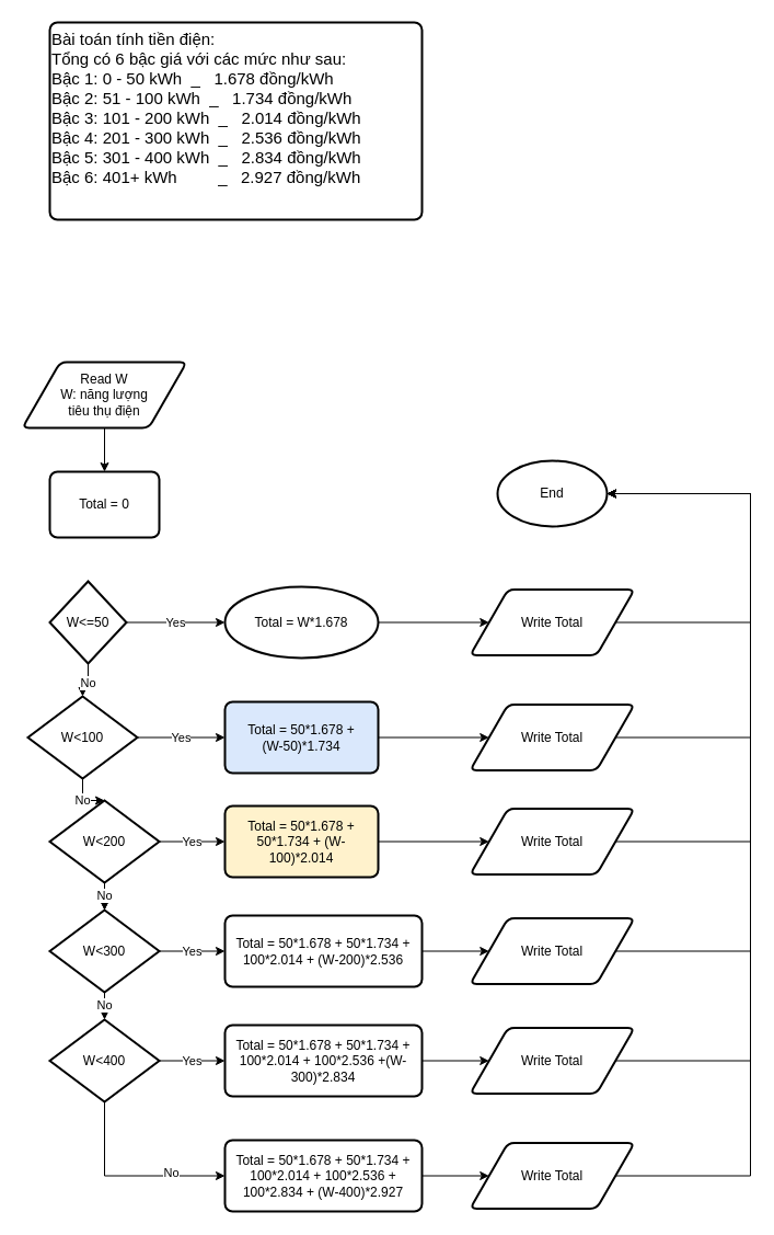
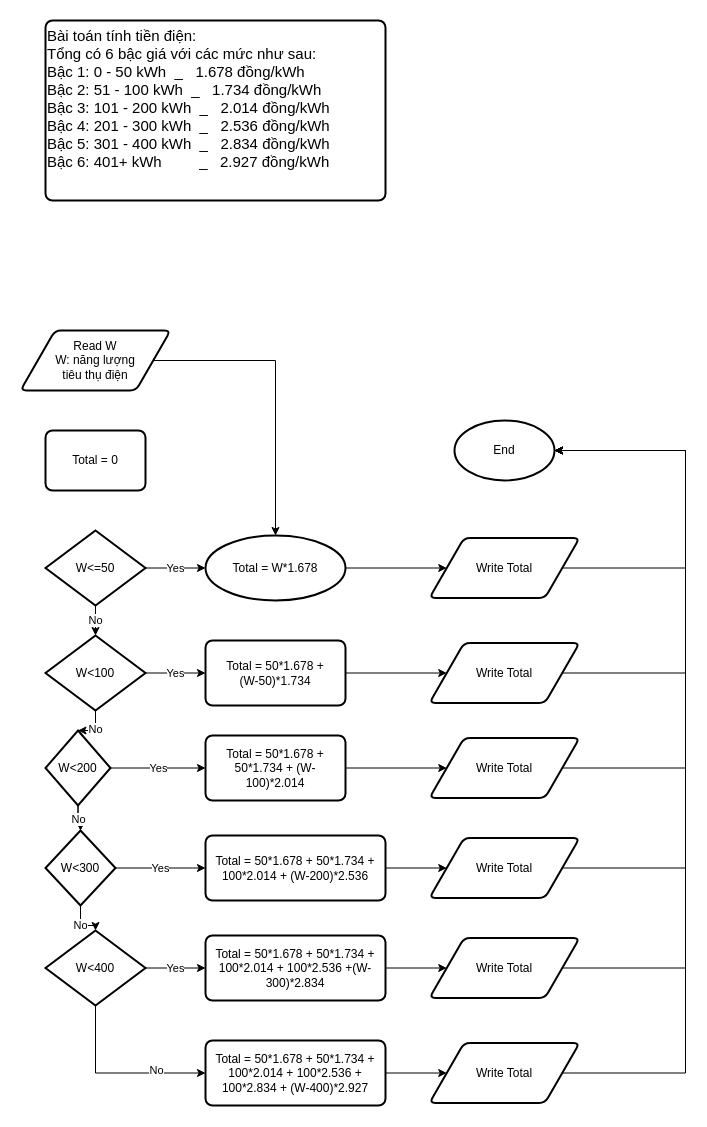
  <mxCell id="0" />
  <mxCell id="1" parent="0" />
  <mxCell id="2" value="Bài toán tính tiền điện:&amp;nbsp;&lt;br style=&quot;font-size: 15px;&quot;&gt;Tổng có 6 bậc giá với các mức như sau:&lt;br style=&quot;font-size: 15px;&quot;&gt;Bậc 1: 0 - 50 kWh&amp;nbsp; _&amp;nbsp; &amp;nbsp;1.678 đồng/kWh&lt;br&gt;Bậc 2: 51 - 100 kWh&amp;nbsp; _&amp;nbsp; &amp;nbsp;1.734 đồng/kWh&lt;br&gt;Bậc 3: 101 - 200 kWh&amp;nbsp; _&amp;nbsp; &amp;nbsp;2.014 đồng/kWh&lt;br&gt;Bậc 4: 201 - 300 kWh&amp;nbsp; _&amp;nbsp; &amp;nbsp;2.536 đồng/kWh&lt;br&gt;Bậc 5: 301 - 400 kWh&amp;nbsp; _&amp;nbsp; &amp;nbsp;2.834 đồng/kWh&lt;br&gt;Bậc 6: 401+ kWh&amp;nbsp; &amp;nbsp; &amp;nbsp; &amp;nbsp; &amp;nbsp;_&amp;nbsp; &amp;nbsp;2.927 đồng/kWh" style="rounded=1;whiteSpace=wrap;html=1;absoluteArcSize=1;arcSize=14;strokeWidth=2;horizontal=1;verticalAlign=top;align=left;fontSize=15;" vertex="1" parent="1"><mxGeometry x="45" y="20" width="340" height="180" as="geometry" /></mxCell>
- <mxCell id="3" style="edgeStyle=orthogonalEdgeStyle;rounded=0;orthogonalLoop=1;jettySize=auto;html=1;entryX=0.5;entryY=0;entryDx=0;entryDy=0;" edge="1" parent="1" source="4" target="5"><mxGeometry relative="1" as="geometry" /></mxCell>
+ <mxCell id="3" style="edgeStyle=orthogonalEdgeStyle;rounded=0;orthogonalLoop=1;jettySize=auto;html=1;" edge="1" parent="1" source="4" target="10"><mxGeometry relative="1" as="geometry" /></mxCell>
  <mxCell id="4" value="Read W&lt;br&gt;W: năng lượng &lt;br&gt;tiêu thụ điện" style="shape=parallelogram;html=1;strokeWidth=2;perimeter=parallelogramPerimeter;whiteSpace=wrap;rounded=1;arcSize=12;size=0.23;" vertex="1" parent="1"><mxGeometry x="20" y="330" width="150" height="60" as="geometry" /></mxCell>
  <mxCell id="5" value="Total = 0" style="rounded=1;whiteSpace=wrap;html=1;absoluteArcSize=1;arcSize=14;strokeWidth=2;" vertex="1" parent="1"><mxGeometry x="45" y="430" width="100" height="60" as="geometry" /></mxCell>
  <mxCell id="6" value="Yes" style="edgeStyle=orthogonalEdgeStyle;rounded=0;orthogonalLoop=1;jettySize=auto;html=1;" edge="1" parent="1" source="8" target="10"><mxGeometry relative="1" as="geometry" /></mxCell>
  <mxCell id="7" value="No" style="edgeStyle=orthogonalEdgeStyle;rounded=0;orthogonalLoop=1;jettySize=auto;html=1;entryX=0.5;entryY=0;entryDx=0;entryDy=0;entryPerimeter=0;" edge="1" parent="1" source="8" target="15"><mxGeometry relative="1" as="geometry" /></mxCell>
- <mxCell id="8" value="W&amp;lt;=50" style="strokeWidth=2;html=1;shape=mxgraph.flowchart.decision;whiteSpace=wrap;" vertex="1" parent="1"><mxGeometry x="45" y="530" width="70" height="75" as="geometry" /></mxCell>
+ <mxCell id="8" value="W&amp;lt;=50" style="strokeWidth=2;html=1;shape=mxgraph.flowchart.decision;whiteSpace=wrap;" vertex="1" parent="1"><mxGeometry x="45" y="530" width="100" height="75" as="geometry" /></mxCell>
  <mxCell id="9" style="edgeStyle=orthogonalEdgeStyle;rounded=0;orthogonalLoop=1;jettySize=auto;html=1;entryX=0;entryY=0.5;entryDx=0;entryDy=0;" edge="1" parent="1" source="10" target="12"><mxGeometry relative="1" as="geometry" /></mxCell>
  <mxCell id="10" value="Total = W*1.678" style="ellipse;whiteSpace=wrap;html=1;absoluteArcSize=1;arcSize=14;strokeWidth=2;" vertex="1" parent="1"><mxGeometry x="205" y="535" width="140" height="65" as="geometry" /></mxCell>
  <mxCell id="11" style="edgeStyle=orthogonalEdgeStyle;rounded=0;orthogonalLoop=1;jettySize=auto;html=1;entryX=1;entryY=0.5;entryDx=0;entryDy=0;entryPerimeter=0;" edge="1" parent="1" source="12" target="46"><mxGeometry relative="1" as="geometry"><Array as="points"><mxPoint x="685" y="568" /><mxPoint x="685" y="450" /></Array></mxGeometry></mxCell>
  <mxCell id="12" value="Write Total" style="shape=parallelogram;html=1;strokeWidth=2;perimeter=parallelogramPerimeter;whiteSpace=wrap;rounded=1;arcSize=12;size=0.23;" vertex="1" parent="1"><mxGeometry x="429" y="537.5" width="150" height="60" as="geometry" /></mxCell>
  <mxCell id="13" value="Yes" style="edgeStyle=orthogonalEdgeStyle;rounded=0;orthogonalLoop=1;jettySize=auto;html=1;" edge="1" parent="1" source="15" target="17"><mxGeometry relative="1" as="geometry" /></mxCell>
  <mxCell id="14" value="No" style="edgeStyle=orthogonalEdgeStyle;rounded=0;orthogonalLoop=1;jettySize=auto;html=1;" edge="1" parent="1" source="15" target="23"><mxGeometry relative="1" as="geometry" /></mxCell>
- <mxCell id="15" value="W&amp;lt;100" style="strokeWidth=2;html=1;shape=mxgraph.flowchart.decision;whiteSpace=wrap;" vertex="1" parent="1"><mxGeometry x="25" y="635" width="100" height="75" as="geometry" /></mxCell>
+ <mxCell id="15" value="W&amp;lt;100" style="strokeWidth=2;html=1;shape=mxgraph.flowchart.decision;whiteSpace=wrap;" vertex="1" parent="1"><mxGeometry x="45" y="635" width="100" height="75" as="geometry" /></mxCell>
  <mxCell id="16" style="edgeStyle=orthogonalEdgeStyle;rounded=0;orthogonalLoop=1;jettySize=auto;html=1;entryX=0;entryY=0.5;entryDx=0;entryDy=0;" edge="1" parent="1" source="17" target="19"><mxGeometry relative="1" as="geometry" /></mxCell>
- <mxCell id="17" value="Total = 50*1.678 + &lt;br&gt;(W-50)*1.734" style="rounded=1;whiteSpace=wrap;html=1;absoluteArcSize=1;arcSize=14;strokeWidth=2;fillColor=#dae8fc;" vertex="1" parent="1"><mxGeometry x="205" y="640" width="140" height="65" as="geometry" /></mxCell>
+ <mxCell id="17" value="Total = 50*1.678 + &lt;br&gt;(W-50)*1.734" style="rounded=1;whiteSpace=wrap;html=1;absoluteArcSize=1;arcSize=14;strokeWidth=2;" vertex="1" parent="1"><mxGeometry x="205" y="640" width="140" height="65" as="geometry" /></mxCell>
  <mxCell id="18" style="edgeStyle=orthogonalEdgeStyle;rounded=0;orthogonalLoop=1;jettySize=auto;html=1;entryX=1;entryY=0.5;entryDx=0;entryDy=0;entryPerimeter=0;" edge="1" parent="1" source="19" target="46"><mxGeometry relative="1" as="geometry"><Array as="points"><mxPoint x="685" y="673" /><mxPoint x="685" y="450" /></Array></mxGeometry></mxCell>
  <mxCell id="19" value="Write Total" style="shape=parallelogram;html=1;strokeWidth=2;perimeter=parallelogramPerimeter;whiteSpace=wrap;rounded=1;arcSize=12;size=0.23;" vertex="1" parent="1"><mxGeometry x="429" y="642.5" width="150" height="60" as="geometry" /></mxCell>
  <mxCell id="20" value="Yes" style="edgeStyle=orthogonalEdgeStyle;rounded=0;orthogonalLoop=1;jettySize=auto;html=1;" edge="1" parent="1" source="23" target="25"><mxGeometry relative="1" as="geometry" /></mxCell>
  <mxCell id="21" value="" style="edgeStyle=orthogonalEdgeStyle;rounded=0;orthogonalLoop=1;jettySize=auto;html=1;" edge="1" parent="1" source="23" target="30"><mxGeometry relative="1" as="geometry" /></mxCell>
  <mxCell id="22" value="No" style="edgeStyle=orthogonalEdgeStyle;rounded=0;orthogonalLoop=1;jettySize=auto;html=1;" edge="1" parent="1" source="23" target="30"><mxGeometry relative="1" as="geometry" /></mxCell>
- <mxCell id="23" value="W&amp;lt;200" style="strokeWidth=2;html=1;shape=mxgraph.flowchart.decision;whiteSpace=wrap;" vertex="1" parent="1"><mxGeometry x="45" y="730" width="100" height="75" as="geometry" /></mxCell>
+ <mxCell id="23" value="W&amp;lt;200" style="strokeWidth=2;html=1;shape=mxgraph.flowchart.decision;whiteSpace=wrap;" vertex="1" parent="1"><mxGeometry x="45" y="730" width="65" height="75" as="geometry" /></mxCell>
  <mxCell id="24" style="edgeStyle=orthogonalEdgeStyle;rounded=0;orthogonalLoop=1;jettySize=auto;html=1;entryX=0;entryY=0.5;entryDx=0;entryDy=0;" edge="1" parent="1" source="25" target="27"><mxGeometry relative="1" as="geometry" /></mxCell>
- <mxCell id="25" value="Total = 50*1.678 + 50*1.734 + (W-100)*2.014" style="rounded=1;whiteSpace=wrap;html=1;absoluteArcSize=1;arcSize=14;strokeWidth=2;fillColor=#fff2cc;" vertex="1" parent="1"><mxGeometry x="205" y="735" width="140" height="65" as="geometry" /></mxCell>
+ <mxCell id="25" value="Total = 50*1.678 + 50*1.734 + (W-100)*2.014" style="rounded=1;whiteSpace=wrap;html=1;absoluteArcSize=1;arcSize=14;strokeWidth=2;" vertex="1" parent="1"><mxGeometry x="205" y="735" width="140" height="65" as="geometry" /></mxCell>
  <mxCell id="26" style="edgeStyle=orthogonalEdgeStyle;rounded=0;orthogonalLoop=1;jettySize=auto;html=1;entryX=1;entryY=0.5;entryDx=0;entryDy=0;entryPerimeter=0;" edge="1" parent="1" source="27" target="46"><mxGeometry relative="1" as="geometry"><Array as="points"><mxPoint x="685" y="768" /><mxPoint x="685" y="450" /></Array></mxGeometry></mxCell>
  <mxCell id="27" value="Write Total" style="shape=parallelogram;html=1;strokeWidth=2;perimeter=parallelogramPerimeter;whiteSpace=wrap;rounded=1;arcSize=12;size=0.23;" vertex="1" parent="1"><mxGeometry x="429" y="737.5" width="150" height="60" as="geometry" /></mxCell>
  <mxCell id="28" value="Yes" style="edgeStyle=orthogonalEdgeStyle;rounded=0;orthogonalLoop=1;jettySize=auto;html=1;" edge="1" parent="1" source="30" target="32"><mxGeometry relative="1" as="geometry" /></mxCell>
  <mxCell id="29" value="No" style="edgeStyle=orthogonalEdgeStyle;rounded=0;orthogonalLoop=1;jettySize=auto;html=1;" edge="1" parent="1" source="30" target="37"><mxGeometry relative="1" as="geometry" /></mxCell>
- <mxCell id="30" value="W&amp;lt;300" style="strokeWidth=2;html=1;shape=mxgraph.flowchart.decision;whiteSpace=wrap;" vertex="1" parent="1"><mxGeometry x="45" y="830" width="100" height="75" as="geometry" /></mxCell>
+ <mxCell id="30" value="W&amp;lt;300" style="strokeWidth=2;html=1;shape=mxgraph.flowchart.decision;whiteSpace=wrap;" vertex="1" parent="1"><mxGeometry x="45" y="830" width="70" height="75" as="geometry" /></mxCell>
  <mxCell id="31" style="edgeStyle=orthogonalEdgeStyle;rounded=0;orthogonalLoop=1;jettySize=auto;html=1;entryX=0;entryY=0.5;entryDx=0;entryDy=0;" edge="1" parent="1" source="32" target="34"><mxGeometry relative="1" as="geometry" /></mxCell>
  <mxCell id="32" value="Total = 50*1.678 + 50*1.734 + 100*2.014 + (W-200)*2.536" style="rounded=1;whiteSpace=wrap;html=1;absoluteArcSize=1;arcSize=14;strokeWidth=2;" vertex="1" parent="1"><mxGeometry x="205" y="835" width="180" height="65" as="geometry" /></mxCell>
  <mxCell id="33" style="edgeStyle=orthogonalEdgeStyle;rounded=0;orthogonalLoop=1;jettySize=auto;html=1;entryX=1;entryY=0.5;entryDx=0;entryDy=0;entryPerimeter=0;" edge="1" parent="1" source="34" target="46"><mxGeometry relative="1" as="geometry"><Array as="points"><mxPoint x="685" y="868" /><mxPoint x="685" y="450" /></Array></mxGeometry></mxCell>
  <mxCell id="34" value="Write Total" style="shape=parallelogram;html=1;strokeWidth=2;perimeter=parallelogramPerimeter;whiteSpace=wrap;rounded=1;arcSize=12;size=0.23;" vertex="1" parent="1"><mxGeometry x="429" y="837.5" width="150" height="60" as="geometry" /></mxCell>
  <mxCell id="35" value="Yes" style="edgeStyle=orthogonalEdgeStyle;rounded=0;orthogonalLoop=1;jettySize=auto;html=1;" edge="1" parent="1" source="37" target="39"><mxGeometry relative="1" as="geometry" /></mxCell>
  <mxCell id="36" value="No" style="edgeStyle=orthogonalEdgeStyle;rounded=0;orthogonalLoop=1;jettySize=auto;html=1;entryX=0;entryY=0.5;entryDx=0;entryDy=0;" edge="1" parent="1" source="37" target="43"><mxGeometry x="0.437" y="3" relative="1" as="geometry"><Array as="points"><mxPoint x="95" y="1073" /></Array><mxPoint as="offset" /></mxGeometry></mxCell>
  <mxCell id="37" value="W&amp;lt;400" style="strokeWidth=2;html=1;shape=mxgraph.flowchart.decision;whiteSpace=wrap;" vertex="1" parent="1"><mxGeometry x="45" y="930" width="100" height="75" as="geometry" /></mxCell>
  <mxCell id="38" style="edgeStyle=orthogonalEdgeStyle;rounded=0;orthogonalLoop=1;jettySize=auto;html=1;entryX=0;entryY=0.5;entryDx=0;entryDy=0;" edge="1" parent="1" source="39" target="41"><mxGeometry relative="1" as="geometry" /></mxCell>
  <mxCell id="39" value="Total = 50*1.678 + 50*1.734 + 100*2.014 + 100*2.536 +(W-300)*2.834" style="rounded=1;whiteSpace=wrap;html=1;absoluteArcSize=1;arcSize=14;strokeWidth=2;" vertex="1" parent="1"><mxGeometry x="205" y="935" width="180" height="65" as="geometry" /></mxCell>
  <mxCell id="40" style="edgeStyle=orthogonalEdgeStyle;rounded=0;orthogonalLoop=1;jettySize=auto;html=1;entryX=1;entryY=0.5;entryDx=0;entryDy=0;entryPerimeter=0;" edge="1" parent="1" source="41" target="46"><mxGeometry relative="1" as="geometry"><Array as="points"><mxPoint x="685" y="968" /><mxPoint x="685" y="450" /></Array></mxGeometry></mxCell>
  <mxCell id="41" value="Write Total" style="shape=parallelogram;html=1;strokeWidth=2;perimeter=parallelogramPerimeter;whiteSpace=wrap;rounded=1;arcSize=12;size=0.23;" vertex="1" parent="1"><mxGeometry x="429" y="937.5" width="150" height="60" as="geometry" /></mxCell>
  <mxCell id="42" style="edgeStyle=orthogonalEdgeStyle;rounded=0;orthogonalLoop=1;jettySize=auto;html=1;entryX=0;entryY=0.5;entryDx=0;entryDy=0;" edge="1" parent="1" source="43" target="45"><mxGeometry relative="1" as="geometry" /></mxCell>
  <mxCell id="43" value="Total = 50*1.678 + 50*1.734 + 100*2.014 + 100*2.536 + 100*2.834 + (W-400)*2.927" style="rounded=1;whiteSpace=wrap;html=1;absoluteArcSize=1;arcSize=14;strokeWidth=2;" vertex="1" parent="1"><mxGeometry x="205" y="1040" width="180" height="65" as="geometry" /></mxCell>
  <mxCell id="44" style="edgeStyle=orthogonalEdgeStyle;rounded=0;orthogonalLoop=1;jettySize=auto;html=1;entryX=1;entryY=0.5;entryDx=0;entryDy=0;entryPerimeter=0;" edge="1" parent="1" source="45" target="46"><mxGeometry relative="1" as="geometry"><Array as="points"><mxPoint x="685" y="1073" /><mxPoint x="685" y="450" /></Array></mxGeometry></mxCell>
  <mxCell id="45" value="Write Total" style="shape=parallelogram;html=1;strokeWidth=2;perimeter=parallelogramPerimeter;whiteSpace=wrap;rounded=1;arcSize=12;size=0.23;" vertex="1" parent="1"><mxGeometry x="429" y="1042.5" width="150" height="60" as="geometry" /></mxCell>
  <mxCell id="46" value="End" style="strokeWidth=2;html=1;shape=mxgraph.flowchart.start_1;whiteSpace=wrap;" vertex="1" parent="1"><mxGeometry x="454" y="420" width="100" height="60" as="geometry" /></mxCell>
